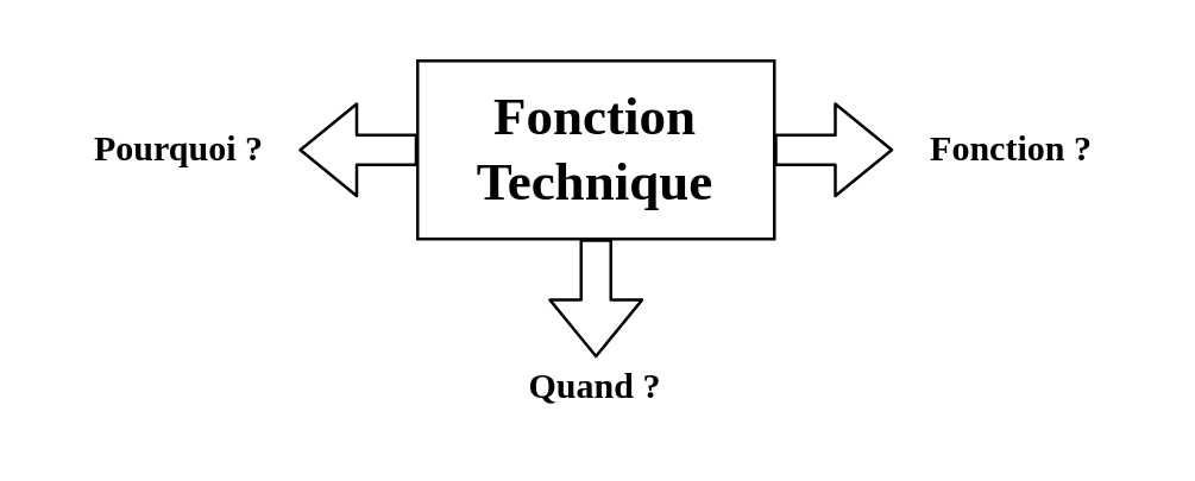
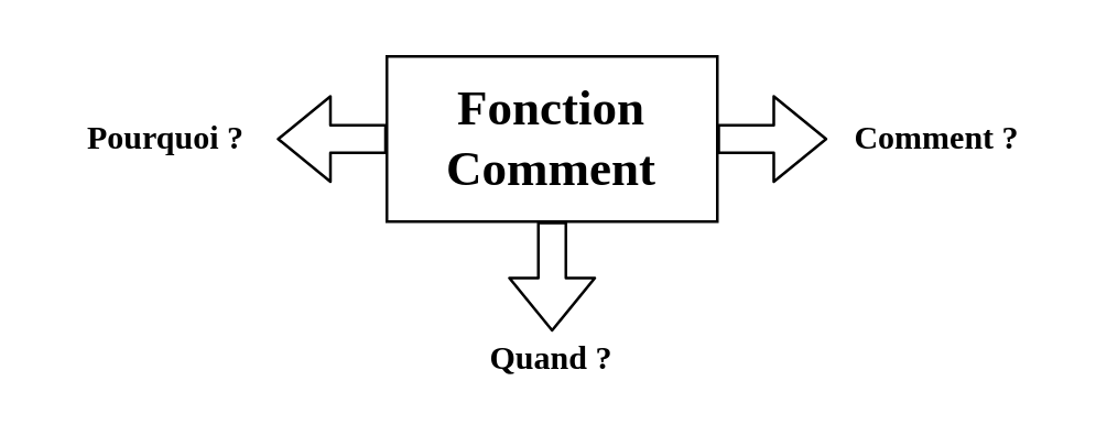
  <mxCell id="0" />
  <mxCell id="1" parent="0" />
- <mxCell id="2" value="&lt;b&gt;&lt;font face=&quot;Verdana&quot; style=&quot;font-size: 18px&quot;&gt;Fonction Technique&lt;/font&gt;&lt;/b&gt;" style="rounded=0;whiteSpace=wrap;html=1;" parent="1" vertex="1"><mxGeometry x="140" y="20" width="120" height="60" as="geometry" /></mxCell>
+ <mxCell id="2" value="&lt;b&gt;&lt;font face=&quot;Verdana&quot; style=&quot;font-size: 18px&quot;&gt;Fonction Comment&lt;/font&gt;&lt;/b&gt;" style="rounded=0;whiteSpace=wrap;html=1;" parent="1" vertex="1"><mxGeometry x="140" y="20" width="120" height="60" as="geometry" /></mxCell>
  <mxCell id="3" value="" style="shape=flexArrow;endArrow=classic;html=1;" parent="1" source="2" edge="1"><mxGeometry width="50" height="50" relative="1" as="geometry"><mxPoint x="260" y="100" as="sourcePoint" /><mxPoint x="300" y="50" as="targetPoint" /></mxGeometry></mxCell>
  <mxCell id="4" value="" style="shape=flexArrow;endArrow=classic;html=1;" parent="1" source="2" edge="1"><mxGeometry width="50" height="50" relative="1" as="geometry"><mxPoint x="69.289" y="100" as="sourcePoint" /><mxPoint x="100" y="50" as="targetPoint" /></mxGeometry></mxCell>
  <mxCell id="5" value="" style="shape=flexArrow;endArrow=classic;html=1;" parent="1" source="2" edge="1"><mxGeometry width="50" height="50" relative="1" as="geometry"><mxPoint x="200" y="130" as="sourcePoint" /><mxPoint x="200" y="120" as="targetPoint" /></mxGeometry></mxCell>
  <mxCell id="6" value="Pourquoi ?" style="text;html=1;strokeColor=none;fillColor=none;align=center;verticalAlign=middle;whiteSpace=wrap;rounded=0;fontFamily=Verdana;fontStyle=1" parent="1" vertex="1"><mxGeometry x="20" y="40" width="80" height="20" as="geometry" /></mxCell>
- <mxCell id="7" value="Fonction ?" style="text;html=1;strokeColor=none;fillColor=none;align=center;verticalAlign=middle;whiteSpace=wrap;rounded=0;fontFamily=Verdana;fontStyle=1" parent="1" vertex="1"><mxGeometry x="300" y="40" width="80" height="20" as="geometry" /></mxCell>
+ <mxCell id="7" value="Comment ?" style="text;html=1;strokeColor=none;fillColor=none;align=center;verticalAlign=middle;whiteSpace=wrap;rounded=0;fontFamily=Verdana;fontStyle=1" parent="1" vertex="1"><mxGeometry x="300" y="40" width="80" height="20" as="geometry" /></mxCell>
  <mxCell id="8" value="Quand ?" style="text;html=1;strokeColor=none;fillColor=none;align=center;verticalAlign=middle;whiteSpace=wrap;rounded=0;fontFamily=Verdana;fontStyle=1" parent="1" vertex="1"><mxGeometry x="160" y="120" width="80" height="20" as="geometry" /></mxCell>
